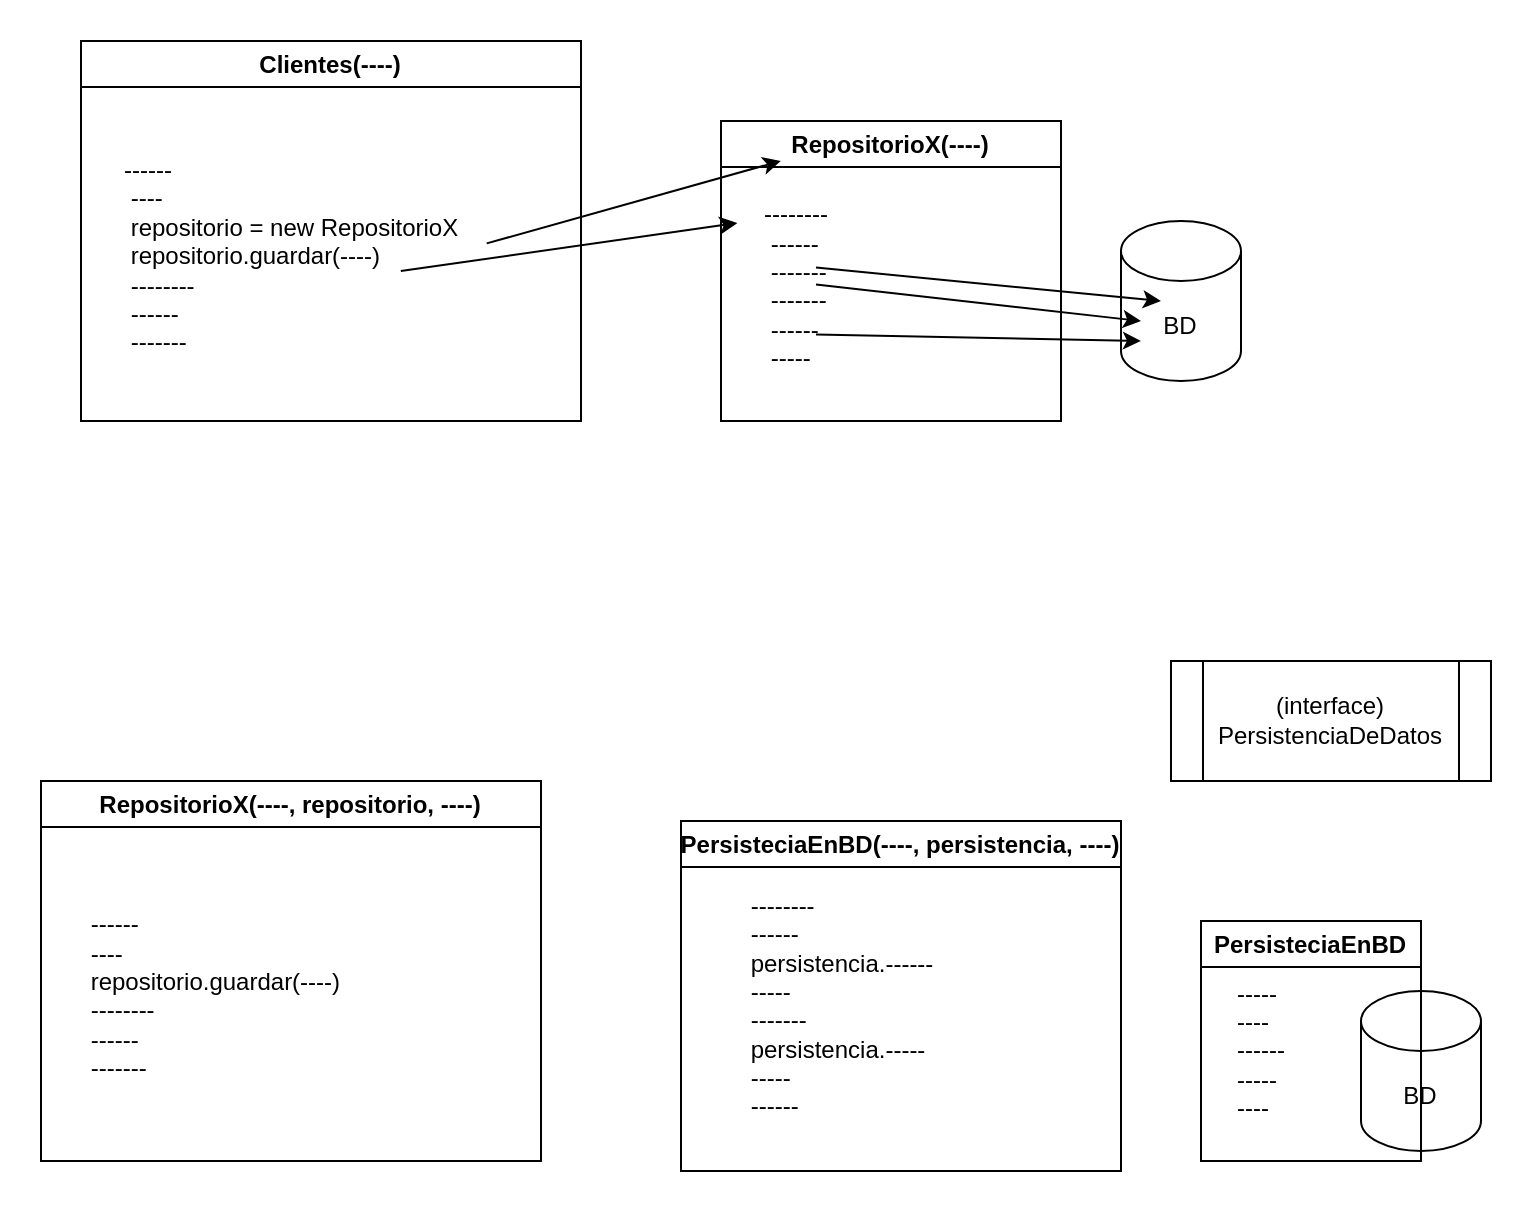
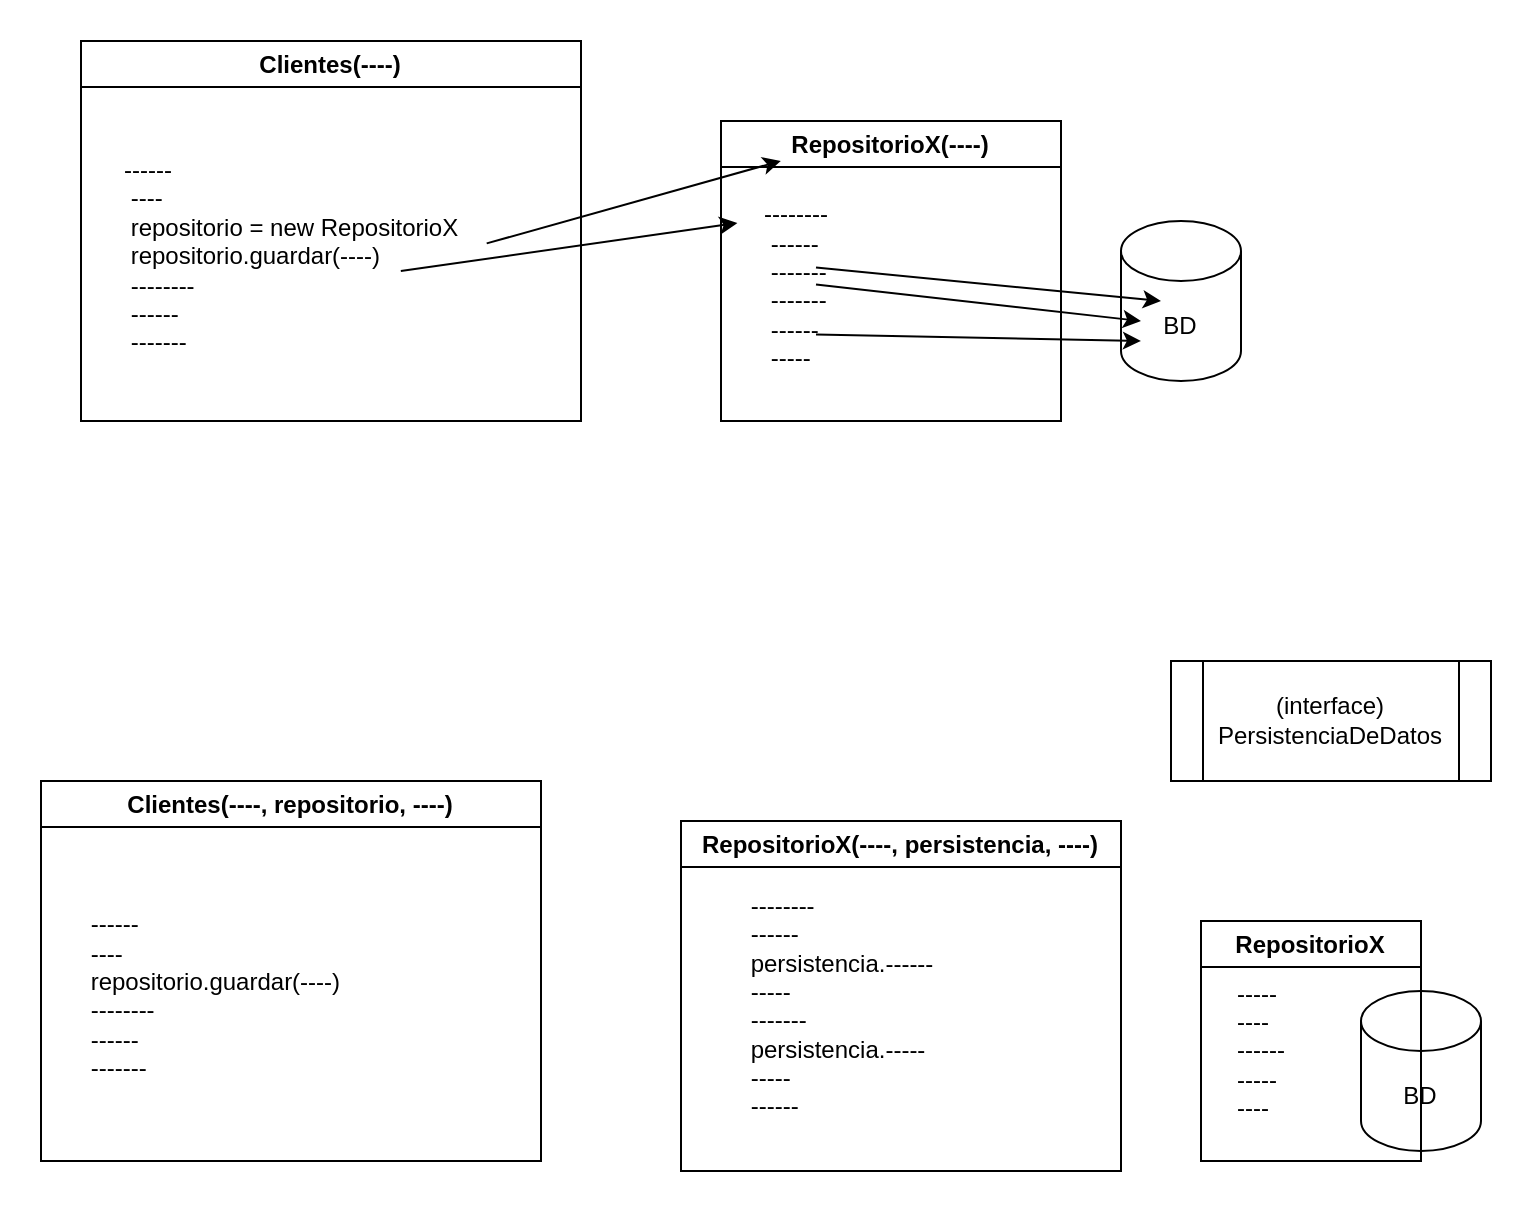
  <mxCell id="0" />
  <mxCell id="1" parent="0" />
  <mxCell id="2" value="BD" style="shape=cylinder3;whiteSpace=wrap;html=1;boundedLbl=1;backgroundOutline=1;size=15;" parent="1" vertex="1"><mxGeometry x="560" y="110" width="60" height="80" as="geometry" /></mxCell>
  <mxCell id="3" value="Clientes(----)" style="swimlane;" parent="1" vertex="1"><mxGeometry x="40" y="20" width="250" height="190" as="geometry" /></mxCell>
  <mxCell id="4" value="&amp;nbsp; &amp;nbsp;------&lt;br&gt;&amp;nbsp; &amp;nbsp; ----&lt;br&gt;&amp;nbsp; &amp;nbsp; repositorio = new RepositorioX&lt;br&gt;&lt;div&gt;&amp;nbsp; &amp;nbsp; repositorio.guardar(----)&lt;/div&gt;&lt;div&gt;&amp;nbsp; &amp;nbsp; --------&lt;/div&gt;&lt;div&gt;&amp;nbsp; &amp;nbsp; ------&lt;/div&gt;&lt;div&gt;&amp;nbsp; &amp;nbsp; -------&lt;/div&gt;&lt;div&gt;&lt;br&gt;&lt;/div&gt;" style="text;html=1;align=left;verticalAlign=middle;resizable=0;points=[];autosize=1;strokeColor=none;fillColor=none;" parent="3" vertex="1"><mxGeometry x="10" y="55" width="190" height="120" as="geometry" /></mxCell>
  <mxCell id="5" value="RepositorioX(----)" style="swimlane;" parent="1" vertex="1"><mxGeometry x="360" y="60" width="170" height="150" as="geometry" /></mxCell>
  <mxCell id="6" value="&lt;span&gt;&amp;nbsp; &amp;nbsp;--------&lt;/span&gt;&lt;br&gt;&lt;div&gt;&amp;nbsp; &amp;nbsp; ------&lt;/div&gt;&lt;div&gt;&amp;nbsp; &amp;nbsp; -------&lt;/div&gt;&lt;div&gt;&amp;nbsp; &amp;nbsp; -------&lt;/div&gt;&lt;div&gt;&lt;span&gt;&amp;nbsp; &amp;nbsp; ------&lt;/span&gt;&lt;br&gt;&lt;/div&gt;&lt;div&gt;&amp;nbsp; &amp;nbsp; -----&lt;/div&gt;&lt;div&gt;&lt;br&gt;&lt;/div&gt;" style="text;html=1;align=left;verticalAlign=middle;resizable=0;points=[];autosize=1;strokeColor=none;fillColor=none;" parent="5" vertex="1"><mxGeometry x="10" y="40" width="60" height="100" as="geometry" /></mxCell>
  <mxCell id="7" value="" style="endArrow=classic;html=1;rounded=0;exitX=0.625;exitY=0.417;exitDx=0;exitDy=0;exitPerimeter=0;entryX=0.333;entryY=0.5;entryDx=0;entryDy=0;entryPerimeter=0;" parent="5" source="6" edge="1"><mxGeometry width="50" height="50" relative="1" as="geometry"><mxPoint x="50" y="79.98" as="sourcePoint" /><mxPoint x="209.98" y="100.02" as="targetPoint" /></mxGeometry></mxCell>
  <mxCell id="8" value="" style="endArrow=classic;html=1;rounded=0;exitX=0.625;exitY=0.667;exitDx=0;exitDy=0;exitPerimeter=0;entryX=0.333;entryY=0.5;entryDx=0;entryDy=0;entryPerimeter=0;" parent="5" source="6" edge="1"><mxGeometry width="50" height="50" relative="1" as="geometry"><mxPoint x="50" y="89.96" as="sourcePoint" /><mxPoint x="209.98" y="110" as="targetPoint" /></mxGeometry></mxCell>
- <mxCell id="9" value="RepositorioX(----, repositorio, ----)" style="swimlane;" parent="1" vertex="1"><mxGeometry x="20" y="390" width="250" height="190" as="geometry" /></mxCell>
+ <mxCell id="9" value="Clientes(----, repositorio, ----)" style="swimlane;" parent="1" vertex="1"><mxGeometry x="20" y="390" width="250" height="190" as="geometry" /></mxCell>
  <mxCell id="10" value="&amp;nbsp; &amp;nbsp; ------&lt;br&gt;&amp;nbsp; &amp;nbsp; ----&lt;br&gt;&lt;div&gt;&amp;nbsp; &amp;nbsp; repositorio.guardar(----)&lt;/div&gt;&lt;div&gt;&amp;nbsp; &amp;nbsp; --------&lt;/div&gt;&lt;div&gt;&amp;nbsp; &amp;nbsp; ------&lt;/div&gt;&lt;div&gt;&amp;nbsp; &amp;nbsp; -------&lt;/div&gt;&lt;div&gt;&lt;br&gt;&lt;/div&gt;" style="text;html=1;align=left;verticalAlign=middle;resizable=0;points=[];autosize=1;strokeColor=none;fillColor=none;" parent="9" vertex="1"><mxGeometry x="10" y="65" width="150" height="100" as="geometry" /></mxCell>
- <mxCell id="11" value="PersisteciaEnBD(----, persistencia, ----)" style="swimlane;" parent="1" vertex="1"><mxGeometry x="340" y="410" width="220" height="175" as="geometry" /></mxCell>
+ <mxCell id="11" value="RepositorioX(----, persistencia, ----)" style="swimlane;" parent="1" vertex="1"><mxGeometry x="340" y="410" width="220" height="175" as="geometry" /></mxCell>
  <mxCell id="12" value="&lt;span&gt;&amp;nbsp; &amp;nbsp; --------&lt;/span&gt;&lt;br&gt;&lt;div&gt;&amp;nbsp; &amp;nbsp; ------&lt;/div&gt;&lt;div&gt;&amp;nbsp; &amp;nbsp; persistencia.------&lt;/div&gt;&lt;div&gt;&amp;nbsp; &amp;nbsp; -----&lt;/div&gt;&lt;div&gt;&amp;nbsp; &amp;nbsp; -------&lt;/div&gt;&lt;div&gt;&amp;nbsp; &amp;nbsp; persistencia.-----&lt;/div&gt;&lt;div&gt;&amp;nbsp; &amp;nbsp; -----&lt;/div&gt;&lt;div&gt;&amp;nbsp; &amp;nbsp; ------&lt;/div&gt;&lt;div&gt;&lt;br&gt;&lt;/div&gt;" style="text;html=1;align=left;verticalAlign=middle;resizable=0;points=[];autosize=1;strokeColor=none;fillColor=none;" parent="11" vertex="1"><mxGeometry x="20" y="35" width="120" height="130" as="geometry" /></mxCell>
  <mxCell id="13" value="BD" style="shape=cylinder3;whiteSpace=wrap;html=1;boundedLbl=1;backgroundOutline=1;size=15;" parent="1" vertex="1"><mxGeometry x="680" y="495" width="60" height="80" as="geometry" /></mxCell>
- <mxCell id="14" value="PersisteciaEnBD" style="swimlane;" parent="1" vertex="1"><mxGeometry x="600" y="460" width="110" height="120" as="geometry" /></mxCell>
+ <mxCell id="14" value="RepositorioX" style="swimlane;" parent="1" vertex="1"><mxGeometry x="600" y="460" width="110" height="120" as="geometry" /></mxCell>
  <mxCell id="15" value="&lt;div style=&quot;text-align: left&quot;&gt;&lt;span&gt;-----&lt;/span&gt;&lt;/div&gt;&lt;div style=&quot;text-align: left&quot;&gt;&lt;span&gt;----&lt;/span&gt;&lt;/div&gt;&lt;div style=&quot;text-align: left&quot;&gt;&lt;span&gt;------&lt;/span&gt;&lt;/div&gt;&lt;div style=&quot;text-align: left&quot;&gt;&lt;span&gt;-----&lt;/span&gt;&lt;/div&gt;&lt;div style=&quot;text-align: left&quot;&gt;&lt;span&gt;----&lt;/span&gt;&lt;/div&gt;" style="text;html=1;align=center;verticalAlign=middle;resizable=0;points=[];autosize=1;strokeColor=none;fillColor=none;" parent="14" vertex="1"><mxGeometry x="10" y="25" width="40" height="80" as="geometry" /></mxCell>
  <mxCell id="16" value="" style="endArrow=classic;html=1;rounded=0;exitX=1.015;exitY=0.385;exitDx=0;exitDy=0;exitPerimeter=0;entryX=0.176;entryY=0.133;entryDx=0;entryDy=0;entryPerimeter=0;" parent="1" source="4" target="5" edge="1"><mxGeometry width="50" height="50" relative="1" as="geometry"><mxPoint x="410" y="240" as="sourcePoint" /><mxPoint x="460" y="190" as="targetPoint" /></mxGeometry></mxCell>
  <mxCell id="17" value="" style="endArrow=classic;html=1;rounded=0;exitX=0.789;exitY=0.5;exitDx=0;exitDy=0;exitPerimeter=0;entryX=-0.03;entryY=0.11;entryDx=0;entryDy=0;entryPerimeter=0;" parent="1" source="4" target="6" edge="1"><mxGeometry width="50" height="50" relative="1" as="geometry"><mxPoint x="410" y="240" as="sourcePoint" /><mxPoint x="460" y="190" as="targetPoint" /></mxGeometry></mxCell>
  <mxCell id="18" value="" style="endArrow=classic;html=1;rounded=0;exitX=0.625;exitY=0.333;exitDx=0;exitDy=0;exitPerimeter=0;entryX=0.333;entryY=0.5;entryDx=0;entryDy=0;entryPerimeter=0;" parent="1" source="6" target="2" edge="1"><mxGeometry width="50" height="50" relative="1" as="geometry"><mxPoint x="410" y="240" as="sourcePoint" /><mxPoint x="550" y="190" as="targetPoint" /></mxGeometry></mxCell>
  <mxCell id="19" value="(interface)&lt;br&gt;PersistenciaDeDatos" style="shape=process;whiteSpace=wrap;html=1;backgroundOutline=1;" parent="1" vertex="1"><mxGeometry x="585" y="330" width="160" height="60" as="geometry" /></mxCell>
